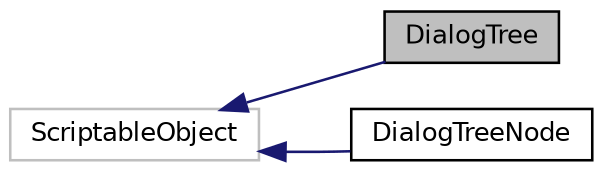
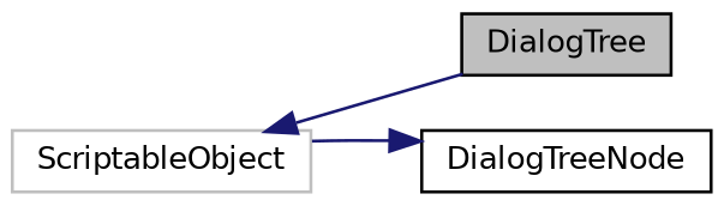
  digraph {
    rankdir=LR
    node [color=black fillcolor=white fontname=Helvetica fontsize=10 shape=record style=filled]
    edge [color=midnightblue dir=back fontname=Helvetica fontsize=10 labelfontname=Helvetica labelfontsize=10 style=solid]
    n1 [fillcolor=grey75 fontcolor=black height=0.2 label=DialogTree width=0.4]
    n2 [color=grey75 height=0.2 label=ScriptableObject width=0.4]
    n3 [height=0.2 label=DialogTreeNode width=0.4]
    n2 -> n1
-   n2 -> n3
+   n3 -> n2
  }
